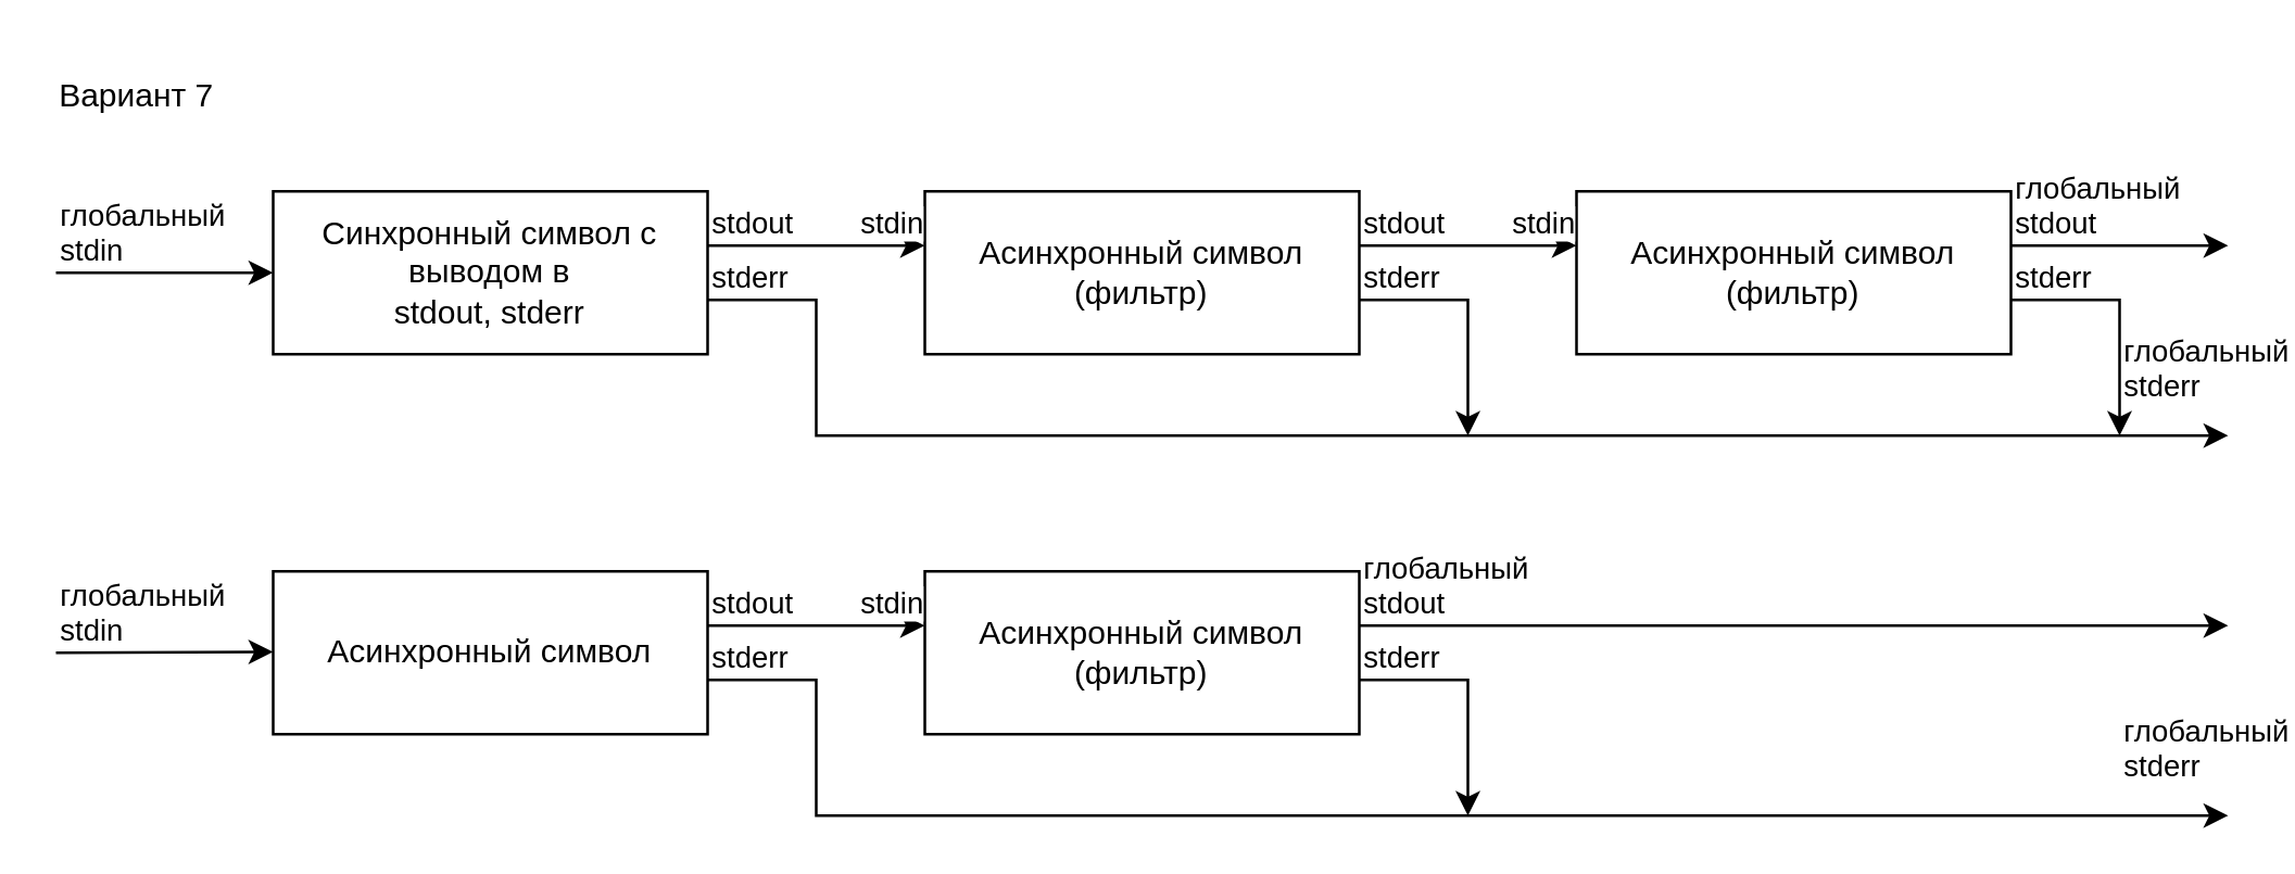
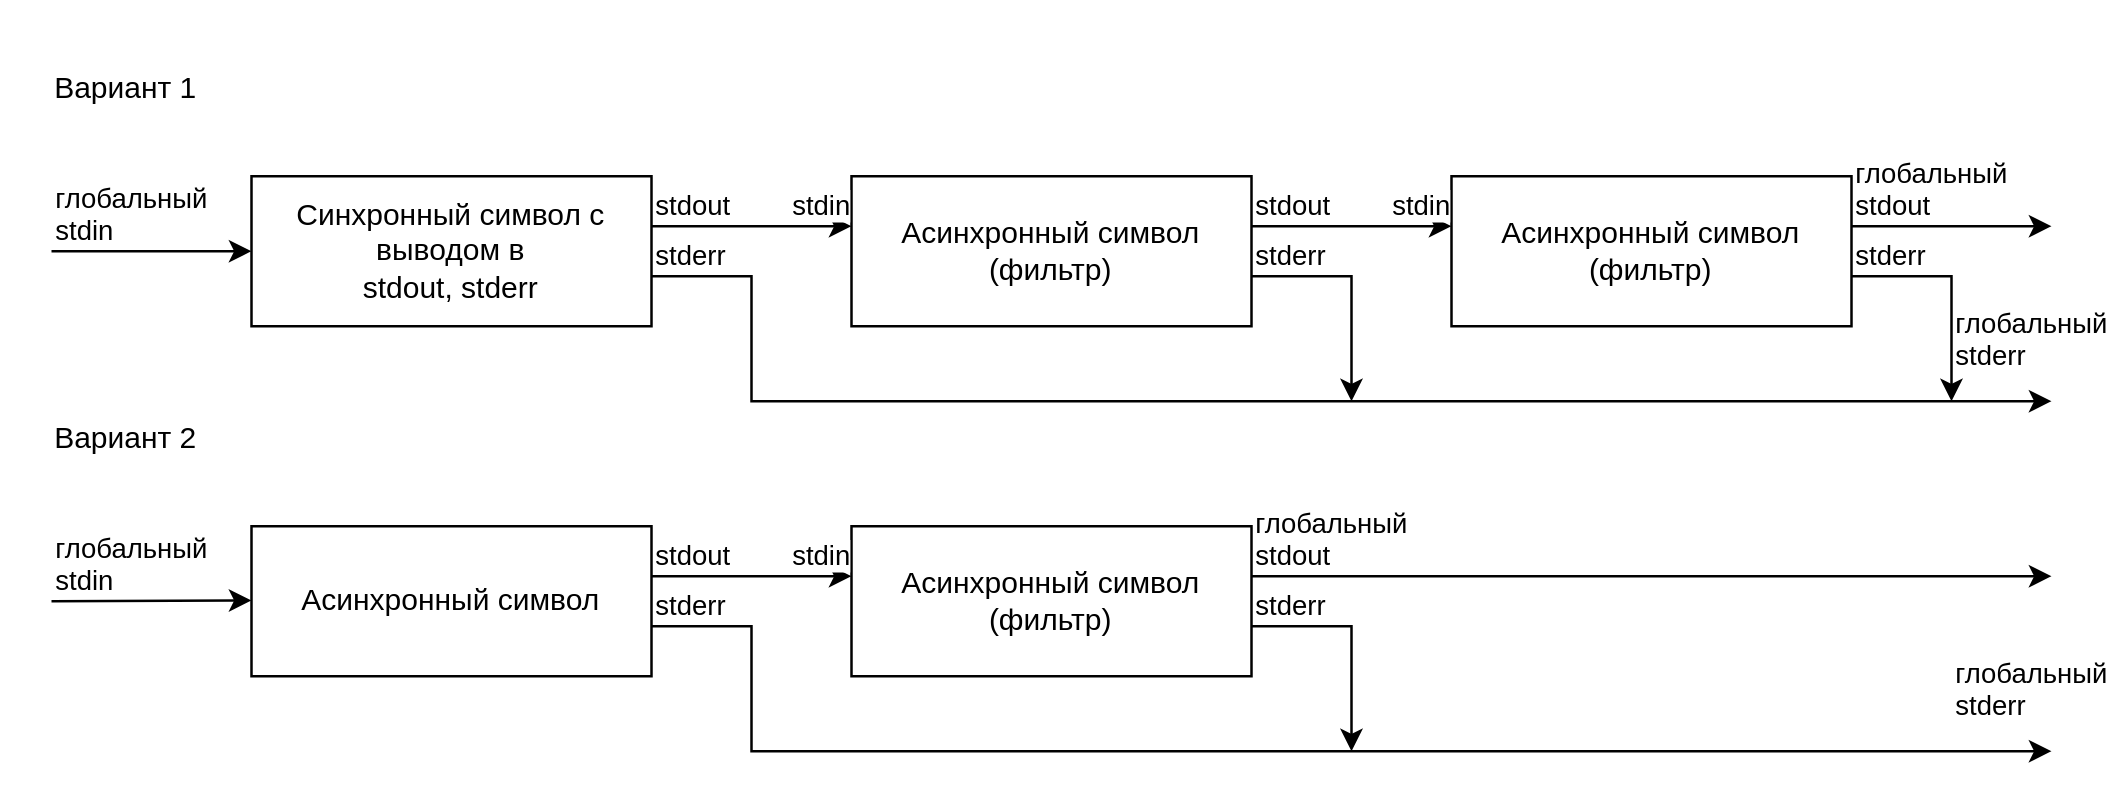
  <mxCell id="0" />
  <mxCell id="1" parent="0" />
  <mxCell id="2" value="Синхронный символ с выводом в&lt;br&gt;stdout, stderr" style="whiteSpace=wrap;html=1;align=center;" vertex="1" parent="1"><mxGeometry x="100" y="70" width="160" height="60" as="geometry" /></mxCell>
  <mxCell id="3" value="Асинхронный символ&lt;br&gt;(фильтр)" style="whiteSpace=wrap;html=1;align=center;" vertex="1" parent="1"><mxGeometry x="340" y="70" width="160" height="60" as="geometry" /></mxCell>
  <mxCell id="4" value="Асинхронный символ&lt;br&gt;(фильтр)" style="whiteSpace=wrap;html=1;align=center;" vertex="1" parent="1"><mxGeometry x="580" y="70" width="160" height="60" as="geometry" /></mxCell>
  <mxCell id="5" value="Асинхронный символ" style="whiteSpace=wrap;html=1;align=center;" vertex="1" parent="1"><mxGeometry x="100" y="210" width="160" height="60" as="geometry" /></mxCell>
  <mxCell id="6" value="Асинхронный символ&lt;br&gt;(фильтр)" style="whiteSpace=wrap;html=1;align=center;" vertex="1" parent="1"><mxGeometry x="340" y="210" width="160" height="60" as="geometry" /></mxCell>
  <mxCell id="7" value="" style="endArrow=classic;html=1;rounded=0;entryX=0;entryY=0.5;entryDx=0;entryDy=0;" edge="1" parent="1" target="2"><mxGeometry relative="1" as="geometry"><mxPoint y="100" as="sourcePoint" x="20" /><mxPoint x="460" y="250" as="targetPoint" /></mxGeometry></mxCell>
  <mxCell id="8" value="глобальный&lt;br&gt;stdin" style="edgeLabel;resizable=0;html=1;;align=left;verticalAlign=bottom;" connectable="0" vertex="1" parent="7"><mxGeometry x="-1" relative="1" as="geometry" /></mxCell>
  <mxCell id="9" value="" style="endArrow=classic;html=1;rounded=0;entryX=0;entryY=0.5;entryDx=0;entryDy=0;" edge="1" parent="1"><mxGeometry relative="1" as="geometry"><mxPoint y="240" as="sourcePoint" x="20" /><mxPoint x="100" y="239.67" as="targetPoint" /></mxGeometry></mxCell>
  <mxCell id="10" value="глобальный&lt;br&gt;stdin" style="edgeLabel;resizable=0;html=1;;align=left;verticalAlign=bottom;" connectable="0" vertex="1" parent="9"><mxGeometry x="-1" relative="1" as="geometry" /></mxCell>
  <mxCell id="11" value="" style="endArrow=classic;html=1;rounded=0;exitX=1;exitY=0.5;exitDx=0;exitDy=0;entryX=0;entryY=0.5;entryDx=0;entryDy=0;" edge="1" parent="1"><mxGeometry relative="1" as="geometry"><mxPoint x="260" y="90" as="sourcePoint" /><mxPoint x="340" y="90" as="targetPoint" /></mxGeometry></mxCell>
  <mxCell id="12" value="stdout" style="edgeLabel;resizable=0;html=1;;align=left;verticalAlign=bottom;" connectable="0" vertex="1" parent="11"><mxGeometry x="-1" relative="1" as="geometry" /></mxCell>
  <mxCell id="13" value="stdin" style="edgeLabel;resizable=0;html=1;;align=right;verticalAlign=bottom;" connectable="0" vertex="1" parent="11"><mxGeometry x="1" relative="1" as="geometry" /></mxCell>
  <mxCell id="14" value="" style="endArrow=classic;html=1;rounded=0;exitX=1;exitY=0.5;exitDx=0;exitDy=0;entryX=0;entryY=0.5;entryDx=0;entryDy=0;" edge="1" parent="1"><mxGeometry relative="1" as="geometry"><mxPoint x="500" y="90" as="sourcePoint" /><mxPoint x="580" y="90" as="targetPoint" /></mxGeometry></mxCell>
  <mxCell id="15" value="stdout" style="edgeLabel;resizable=0;html=1;;align=left;verticalAlign=bottom;" connectable="0" vertex="1" parent="14"><mxGeometry x="-1" relative="1" as="geometry" /></mxCell>
  <mxCell id="16" value="stdin" style="edgeLabel;resizable=0;html=1;;align=right;verticalAlign=bottom;" connectable="0" vertex="1" parent="14"><mxGeometry x="1" relative="1" as="geometry" /></mxCell>
  <mxCell id="17" value="" style="endArrow=classic;html=1;rounded=0;exitX=1;exitY=0.5;exitDx=0;exitDy=0;entryX=0;entryY=0.5;entryDx=0;entryDy=0;" edge="1" parent="1"><mxGeometry relative="1" as="geometry"><mxPoint x="260" y="230" as="sourcePoint" /><mxPoint x="340" y="230" as="targetPoint" /></mxGeometry></mxCell>
  <mxCell id="18" value="stdout" style="edgeLabel;resizable=0;html=1;;align=left;verticalAlign=bottom;" connectable="0" vertex="1" parent="17"><mxGeometry x="-1" relative="1" as="geometry" /></mxCell>
  <mxCell id="19" value="stdin" style="edgeLabel;resizable=0;html=1;;align=right;verticalAlign=bottom;" connectable="0" vertex="1" parent="17"><mxGeometry x="1" relative="1" as="geometry" /></mxCell>
  <mxCell id="20" value="" style="endArrow=classic;html=1;rounded=0;" edge="1" parent="1"><mxGeometry relative="1" as="geometry"><mxPoint x="740" y="90" as="sourcePoint" /><mxPoint x="820" y="90" as="targetPoint" /></mxGeometry></mxCell>
  <mxCell id="21" value="глобальный&lt;br&gt;stdout" style="edgeLabel;resizable=0;html=1;;align=left;verticalAlign=bottom;" connectable="0" vertex="1" parent="20"><mxGeometry x="-1" relative="1" as="geometry" /></mxCell>
  <mxCell id="22" value="" style="endArrow=classic;html=1;rounded=0;" edge="1" parent="1"><mxGeometry relative="1" as="geometry"><mxPoint x="500" y="230" as="sourcePoint" /><mxPoint x="820" y="230" as="targetPoint" /></mxGeometry></mxCell>
  <mxCell id="23" value="глобальный&lt;br&gt;stdout" style="edgeLabel;resizable=0;html=1;;align=left;verticalAlign=bottom;" connectable="0" vertex="1" parent="22"><mxGeometry x="-1" relative="1" as="geometry"><mxPoint as="offset" /></mxGeometry></mxCell>
  <mxCell id="24" value="" style="endArrow=classic;html=1;rounded=0;" edge="1" parent="1"><mxGeometry relative="1" as="geometry"><mxPoint x="260" y="110" as="sourcePoint" /><mxPoint x="820" y="160" as="targetPoint" /><Array as="points"><mxPoint x="300" y="110" /><mxPoint x="300" y="160" /></Array></mxGeometry></mxCell>
  <mxCell id="25" value="stderr" style="edgeLabel;resizable=0;html=1;;align=left;verticalAlign=bottom;" connectable="0" vertex="1" parent="24"><mxGeometry x="-1" relative="1" as="geometry"><mxPoint as="offset" /></mxGeometry></mxCell>
  <mxCell id="26" value="" style="endArrow=classic;html=1;rounded=0;" edge="1" parent="1"><mxGeometry relative="1" as="geometry"><mxPoint x="500" y="110" as="sourcePoint" /><mxPoint x="540" y="160" as="targetPoint" /><Array as="points"><mxPoint x="540" y="110" /><mxPoint x="540" y="160" /></Array></mxGeometry></mxCell>
  <mxCell id="27" value="stderr" style="edgeLabel;resizable=0;html=1;;align=left;verticalAlign=bottom;" connectable="0" vertex="1" parent="26"><mxGeometry x="-1" relative="1" as="geometry"><mxPoint as="offset" /></mxGeometry></mxCell>
  <mxCell id="28" value="" style="endArrow=classic;html=1;rounded=0;" edge="1" parent="1"><mxGeometry relative="1" as="geometry"><mxPoint x="740" y="110" as="sourcePoint" /><mxPoint x="780" y="160" as="targetPoint" /><Array as="points"><mxPoint x="780" y="110" /><mxPoint x="780" y="160" /></Array></mxGeometry></mxCell>
  <mxCell id="29" value="stderr" style="edgeLabel;resizable=0;html=1;;align=left;verticalAlign=bottom;" connectable="0" vertex="1" parent="28"><mxGeometry x="-1" relative="1" as="geometry"><mxPoint as="offset" /></mxGeometry></mxCell>
  <mxCell id="30" value="глобальный&lt;br&gt;stderr" style="edgeLabel;resizable=0;html=1;;align=left;verticalAlign=bottom;" connectable="0" vertex="1" parent="1"><mxGeometry x="780" y="150" as="geometry" /></mxCell>
  <mxCell id="31" value="" style="endArrow=classic;html=1;rounded=0;" edge="1" parent="1"><mxGeometry relative="1" as="geometry"><mxPoint x="260" y="250" as="sourcePoint" /><mxPoint x="820" y="300" as="targetPoint" /><Array as="points"><mxPoint x="300" y="250" /><mxPoint x="300" y="300" /></Array></mxGeometry></mxCell>
  <mxCell id="32" value="stderr" style="edgeLabel;resizable=0;html=1;;align=left;verticalAlign=bottom;" connectable="0" vertex="1" parent="31"><mxGeometry x="-1" relative="1" as="geometry"><mxPoint as="offset" /></mxGeometry></mxCell>
  <mxCell id="33" value="" style="endArrow=classic;html=1;rounded=0;" edge="1" parent="1"><mxGeometry relative="1" as="geometry"><mxPoint x="500" y="250" as="sourcePoint" /><mxPoint x="540" y="300" as="targetPoint" /><Array as="points"><mxPoint x="540" y="250" /><mxPoint x="540" y="300" /></Array></mxGeometry></mxCell>
  <mxCell id="34" value="stderr" style="edgeLabel;resizable=0;html=1;;align=left;verticalAlign=bottom;" connectable="0" vertex="1" parent="33"><mxGeometry x="-1" relative="1" as="geometry"><mxPoint as="offset" /></mxGeometry></mxCell>
  <mxCell id="35" value="глобальный&lt;br&gt;stderr" style="edgeLabel;resizable=0;html=1;;align=left;verticalAlign=bottom;" connectable="0" vertex="1" parent="1"><mxGeometry x="780" y="290" as="geometry" /></mxCell>
- <mxCell id="36" value="Вариант 7" style="text;html=1;align=center;verticalAlign=middle;whiteSpace=wrap;rounded=0;" vertex="1" parent="1"><mxGeometry width="60" height="30" as="geometry" x="20" y="20" /></mxCell>
+ <mxCell id="36" value="Вариант 1" style="text;html=1;align=center;verticalAlign=middle;whiteSpace=wrap;rounded=0;" vertex="1" parent="1"><mxGeometry width="60" height="30" as="geometry" x="20" y="20" /></mxCell>
+ <mxCell id="37" value="Вариант 2" style="text;html=1;align=center;verticalAlign=middle;whiteSpace=wrap;rounded=0;" vertex="1" parent="1"><mxGeometry y="160" width="60" height="30" as="geometry" x="20" /></mxCell>
